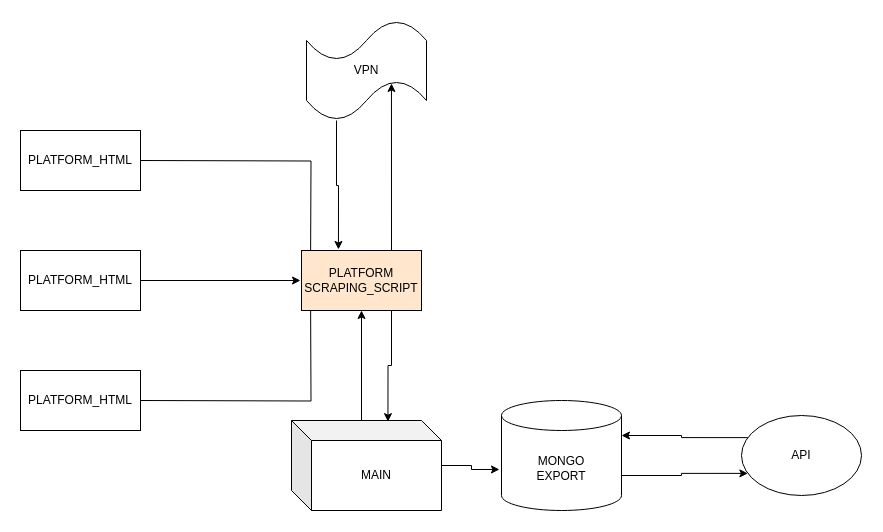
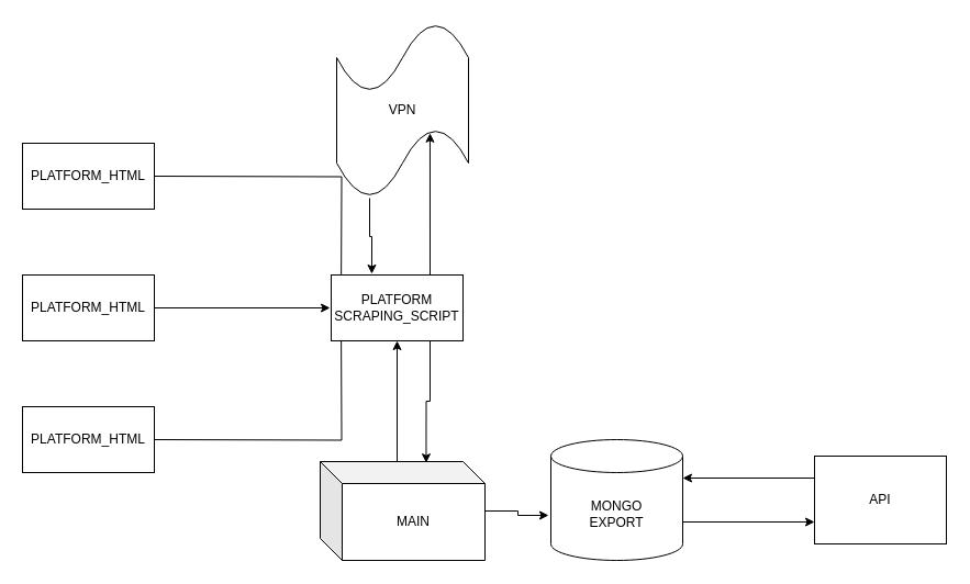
  <mxCell id="0" />
  <mxCell id="1" parent="0" />
  <mxCell id="2" value="PLATFORM_HTML" style="rounded=0;whiteSpace=wrap;html=1;" vertex="1" parent="1"><mxGeometry x="20" y="250" width="120" height="60" as="geometry" /></mxCell>
  <mxCell id="3" style="edgeStyle=orthogonalEdgeStyle;rounded=0;orthogonalLoop=1;jettySize=auto;html=1;" edge="1" parent="1" source="4"><mxGeometry relative="1" as="geometry"><mxPoint x="361" y="310" as="targetPoint" /></mxGeometry></mxCell>
  <mxCell id="4" value="MAIN" style="rounded=1;whiteSpace=wrap;html=1;" vertex="1" parent="1"><mxGeometry x="301" y="430" width="120" height="60" as="geometry" /></mxCell>
  <mxCell id="5" style="edgeStyle=orthogonalEdgeStyle;rounded=0;orthogonalLoop=1;jettySize=auto;html=1;" edge="1" parent="1"><mxGeometry relative="1" as="geometry"><mxPoint x="300" y="280" as="targetPoint" /><mxPoint x="140" y="280" as="sourcePoint" /></mxGeometry></mxCell>
  <mxCell id="6" value="PLATFORM_HTML" style="rounded=0;whiteSpace=wrap;html=1;" vertex="1" parent="1"><mxGeometry x="20" y="130" width="120" height="60" as="geometry" /></mxCell>
  <mxCell id="7" style="edgeStyle=orthogonalEdgeStyle;rounded=0;orthogonalLoop=1;jettySize=auto;html=1;entryX=0;entryY=0.5;entryDx=0;entryDy=0;" edge="1" parent="1"><mxGeometry relative="1" as="geometry"><mxPoint x="140" y="160" as="sourcePoint" /><mxPoint x="310" y="280" as="targetPoint" /></mxGeometry></mxCell>
  <mxCell id="8" value="PLATFORM_HTML" style="rounded=0;whiteSpace=wrap;html=1;" vertex="1" parent="1"><mxGeometry x="20" y="370" width="120" height="60" as="geometry" /></mxCell>
  <mxCell id="9" style="edgeStyle=orthogonalEdgeStyle;rounded=0;orthogonalLoop=1;jettySize=auto;html=1;entryX=0;entryY=0.5;entryDx=0;entryDy=0;" edge="1" parent="1"><mxGeometry relative="1" as="geometry"><mxPoint x="140" y="400" as="sourcePoint" /><mxPoint x="310" y="280" as="targetPoint" /></mxGeometry></mxCell>
  <mxCell id="10" style="edgeStyle=orthogonalEdgeStyle;rounded=0;orthogonalLoop=1;jettySize=auto;html=1;exitX=1;exitY=0;exitDx=0;exitDy=75;exitPerimeter=0;entryX=0;entryY=0.75;entryDx=0;entryDy=0;" edge="1" parent="1" source="11" target="13"><mxGeometry relative="1" as="geometry" /></mxCell>
  <mxCell id="11" value="&lt;div&gt;MONGO&lt;/div&gt;&lt;div&gt;EXPORT&lt;br&gt;&lt;/div&gt;" style="shape=cylinder3;whiteSpace=wrap;html=1;boundedLbl=1;backgroundOutline=1;size=15;" vertex="1" parent="1"><mxGeometry x="501" y="400" width="120" height="110" as="geometry" /></mxCell>
  <mxCell id="12" style="edgeStyle=orthogonalEdgeStyle;rounded=0;orthogonalLoop=1;jettySize=auto;html=1;exitX=0;exitY=0.25;exitDx=0;exitDy=0;entryX=1;entryY=0;entryDx=0;entryDy=35;entryPerimeter=0;" edge="1" parent="1" source="13" target="11"><mxGeometry relative="1" as="geometry" /></mxCell>
- <mxCell id="13" value="API" style="ellipse;whiteSpace=wrap;html=1;" vertex="1" parent="1"><mxGeometry x="741" y="415" width="120" height="80" as="geometry" /></mxCell>
+ <mxCell id="13" value="API" style="rounded=0;whiteSpace=wrap;html=1;" vertex="1" parent="1"><mxGeometry x="741" y="415" width="120" height="80" as="geometry" /></mxCell>
  <mxCell id="14" style="edgeStyle=orthogonalEdgeStyle;rounded=0;orthogonalLoop=1;jettySize=auto;html=1;exitX=0.75;exitY=1;exitDx=0;exitDy=0;entryX=0.643;entryY=0.013;entryDx=0;entryDy=0;entryPerimeter=0;" edge="1" parent="1" source="16" target="18"><mxGeometry relative="1" as="geometry" /></mxCell>
  <mxCell id="15" style="edgeStyle=orthogonalEdgeStyle;rounded=0;orthogonalLoop=1;jettySize=auto;html=1;exitX=0.75;exitY=0;exitDx=0;exitDy=0;entryX=0.708;entryY=0.63;entryDx=0;entryDy=0;entryPerimeter=0;" edge="1" parent="1" source="16" target="20"><mxGeometry relative="1" as="geometry" /></mxCell>
- <mxCell id="16" value="&lt;div&gt;PLATFORM&lt;/div&gt;&lt;div&gt;SCRAPING_SCRIPT&lt;br&gt;&lt;/div&gt;" style="rounded=0;whiteSpace=wrap;html=1;fillColor=#ffe6cc;" vertex="1" parent="1"><mxGeometry x="301" y="250" width="120" height="60" as="geometry" /></mxCell>
+ <mxCell id="16" value="&lt;div&gt;PLATFORM&lt;/div&gt;&lt;div&gt;SCRAPING_SCRIPT&lt;br&gt;&lt;/div&gt;" style="rounded=0;whiteSpace=wrap;html=1;" vertex="1" parent="1"><mxGeometry x="301" y="250" width="120" height="60" as="geometry" /></mxCell>
  <mxCell id="17" style="edgeStyle=orthogonalEdgeStyle;rounded=0;orthogonalLoop=1;jettySize=auto;html=1;entryX=-0.017;entryY=0.627;entryDx=0;entryDy=0;entryPerimeter=0;" edge="1" parent="1" source="18" target="11"><mxGeometry relative="1" as="geometry" /></mxCell>
  <mxCell id="18" value="&lt;div&gt;MAIN&lt;/div&gt;" style="shape=cube;whiteSpace=wrap;html=1;boundedLbl=1;backgroundOutline=1;darkOpacity=0.05;darkOpacity2=0.1;" vertex="1" parent="1"><mxGeometry x="291" y="420" width="150" height="90" as="geometry" /></mxCell>
  <mxCell id="19" style="edgeStyle=orthogonalEdgeStyle;rounded=0;orthogonalLoop=1;jettySize=auto;html=1;exitX=0.25;exitY=1;exitDx=0;exitDy=0;exitPerimeter=0;entryX=0.308;entryY=-0.017;entryDx=0;entryDy=0;entryPerimeter=0;" edge="1" parent="1" source="20" target="16"><mxGeometry relative="1" as="geometry" /></mxCell>
- <mxCell id="20" value="VPN" style="shape=tape;whiteSpace=wrap;html=1;" vertex="1" parent="1"><mxGeometry x="306" y="20" width="120" height="100" as="geometry" /></mxCell>
+ <mxCell id="20" value="VPN" style="shape=tape;whiteSpace=wrap;html=1;" vertex="1" parent="1"><mxGeometry x="306" y="20" width="120" height="160" as="geometry" /></mxCell>
